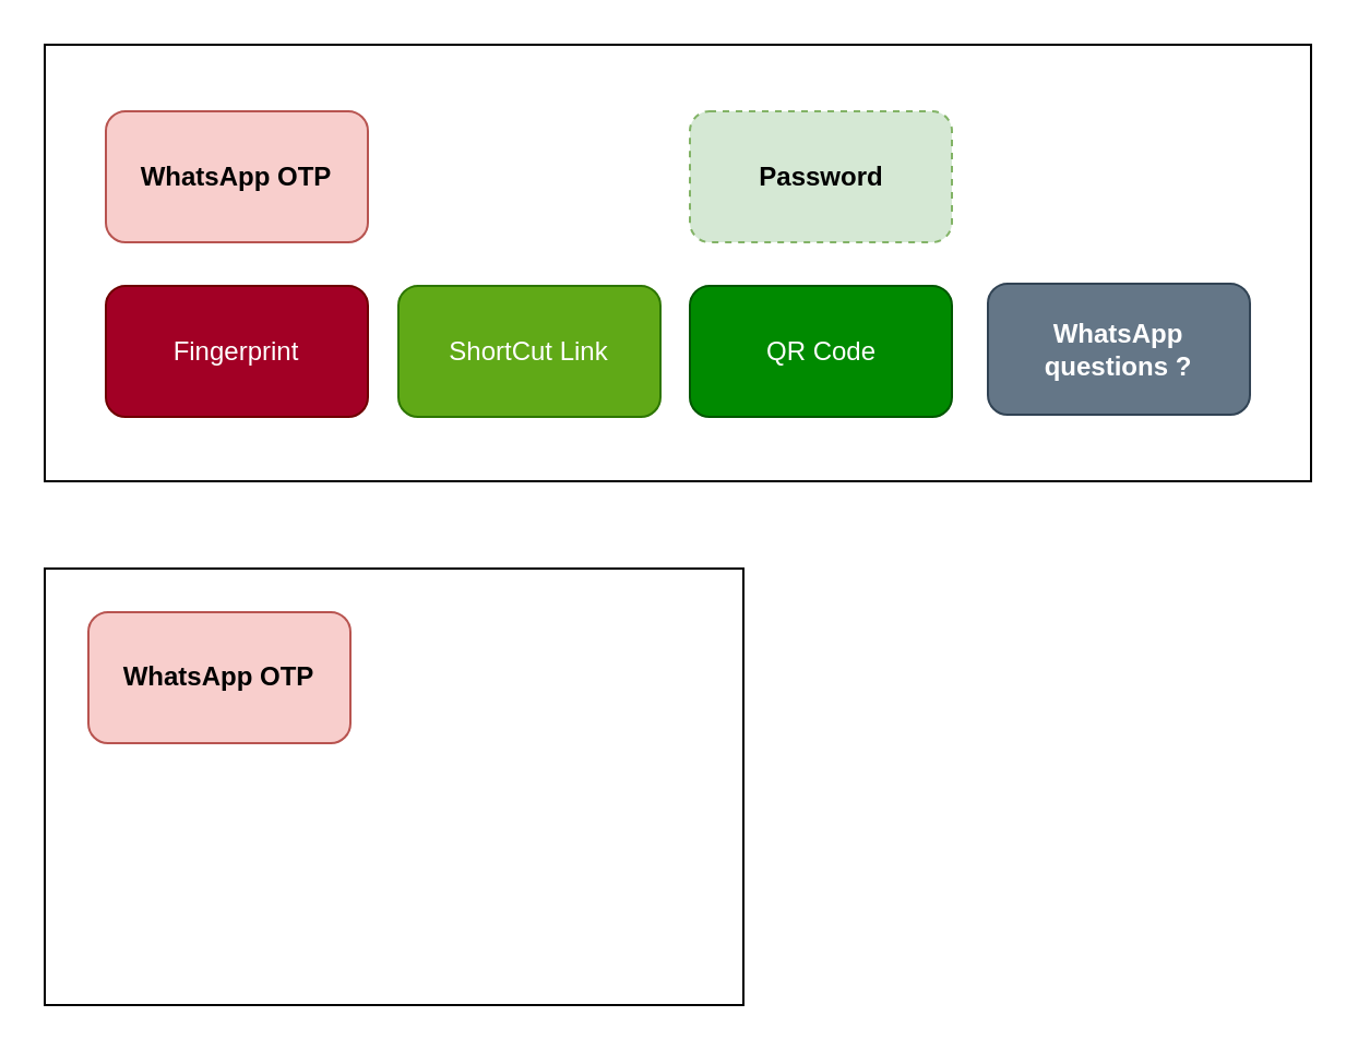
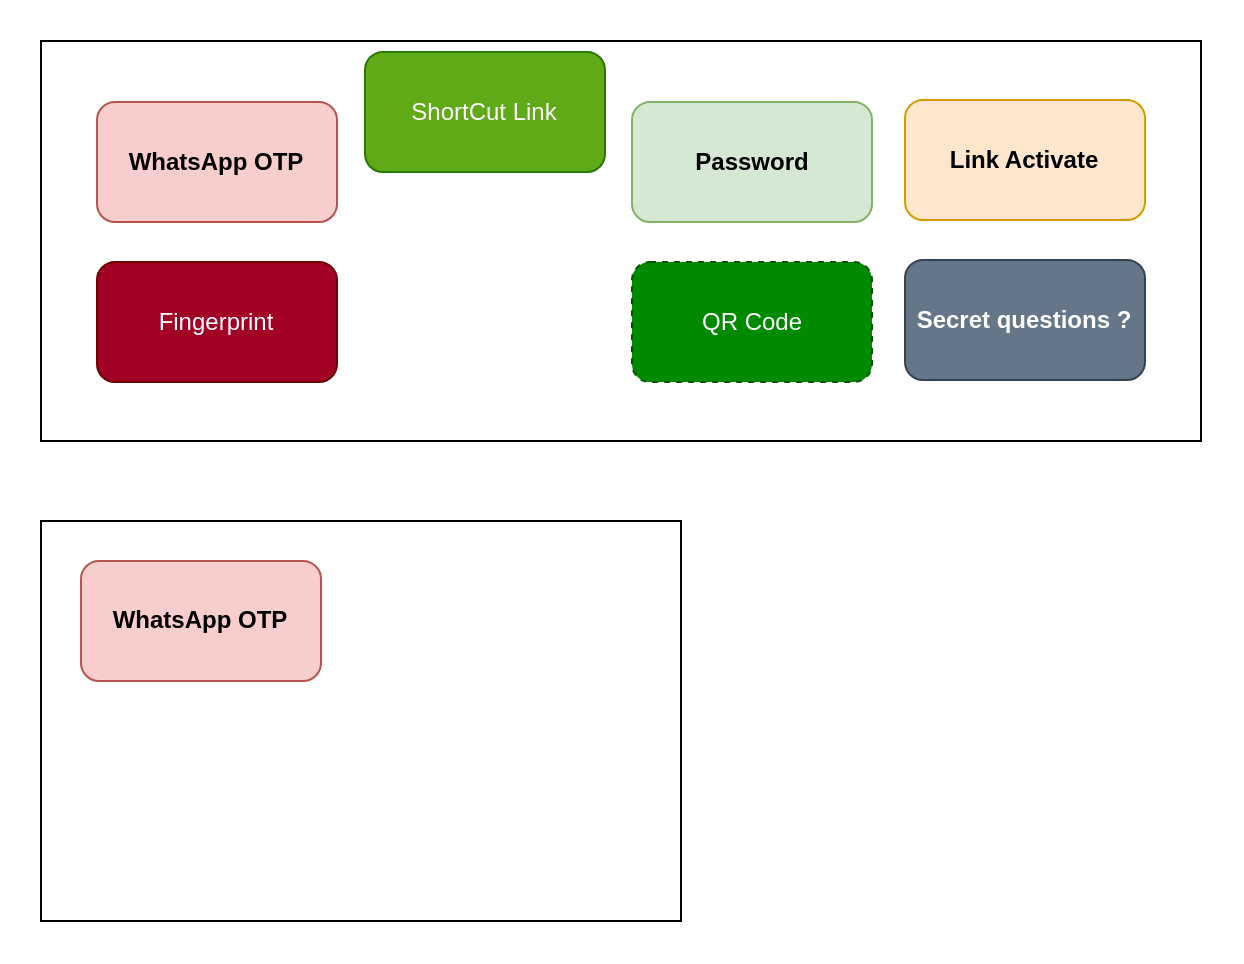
  <mxCell id="0" />
  <mxCell id="1" parent="0" />
  <mxCell id="2" value="" style="rounded=0;whiteSpace=wrap;html=1;" vertex="1" parent="1"><mxGeometry x="20" y="260" width="320" height="200" as="geometry" /></mxCell>
  <mxCell id="3" value="WhatsApp OTP" style="rounded=1;whiteSpace=wrap;html=1;fillColor=#f8cecc;strokeColor=#b85450;fontStyle=1" vertex="1" parent="1"><mxGeometry x="40" y="280" width="120" height="60" as="geometry" /></mxCell>
  <mxCell id="4" value="" style="group" vertex="1" connectable="0" parent="1"><mxGeometry x="20" y="20" width="580" height="200" as="geometry" /></mxCell>
  <mxCell id="5" value="" style="rounded=0;whiteSpace=wrap;html=1;" vertex="1" parent="4"><mxGeometry width="580" height="200" as="geometry" /></mxCell>
  <mxCell id="6" value="WhatsApp OTP" style="rounded=1;whiteSpace=wrap;html=1;fillColor=#f8cecc;strokeColor=#b85450;fontStyle=1" vertex="1" parent="4"><mxGeometry x="28" y="30.5" width="120" height="60" as="geometry" /></mxCell>
- <mxCell id="7" value="Password" style="rounded=1;whiteSpace=wrap;html=1;fillColor=#d5e8d4;strokeColor=#82b366;fontStyle=1;dashed=1;" vertex="1" parent="4"><mxGeometry x="295.5" y="30.5" width="120" height="60" as="geometry" /></mxCell>
+ <mxCell id="7" value="Password" style="rounded=1;whiteSpace=wrap;html=1;fillColor=#d5e8d4;strokeColor=#82b366;fontStyle=1" vertex="1" parent="4"><mxGeometry x="295.5" y="30.5" width="120" height="60" as="geometry" /></mxCell>
+ <mxCell id="8" value="Link Activate" style="rounded=1;whiteSpace=wrap;html=1;fillColor=#ffe6cc;strokeColor=#d79b00;fontStyle=1" vertex="1" parent="4"><mxGeometry x="432" y="29.5" width="120" height="60" as="geometry" /></mxCell>
  <mxCell id="9" value="Fingerprint" style="rounded=1;whiteSpace=wrap;html=1;fontStyle=0;fillColor=#a20025;fontColor=#ffffff;strokeColor=#6F0000;" vertex="1" parent="4"><mxGeometry x="28" y="110.5" width="120" height="60" as="geometry" /></mxCell>
- <mxCell id="10" value="ShortCut Link" style="rounded=1;whiteSpace=wrap;html=1;fillColor=#60a917;fontColor=#ffffff;strokeColor=#2D7600;fontStyle=0" vertex="1" parent="4"><mxGeometry x="162" y="110.5" width="120" height="60" as="geometry" /></mxCell>
- <mxCell id="11" value="QR Code" style="rounded=1;whiteSpace=wrap;html=1;fillColor=#008a00;fontColor=#ffffff;strokeColor=#005700;fontStyle=0" vertex="1" parent="4"><mxGeometry x="295.5" y="110.5" width="120" height="60" as="geometry" /></mxCell>
- <mxCell id="12" value="WhatsApp questions ?" style="rounded=1;whiteSpace=wrap;html=1;fontStyle=1;fillColor=#647687;fontColor=#ffffff;strokeColor=#314354;" vertex="1" parent="4"><mxGeometry x="432" y="109.5" width="120" height="60" as="geometry" /></mxCell>
+ <mxCell id="10" value="ShortCut Link" style="rounded=1;whiteSpace=wrap;html=1;fillColor=#60a917;fontColor=#ffffff;strokeColor=#2D7600;fontStyle=0" vertex="1" parent="4"><mxGeometry x="162" y="5.5" width="120" height="60" as="geometry" /></mxCell>
+ <mxCell id="11" value="QR Code" style="rounded=1;whiteSpace=wrap;html=1;fillColor=#008a00;fontColor=#ffffff;strokeColor=#005700;fontStyle=0;dashed=1;" vertex="1" parent="4"><mxGeometry x="295.5" y="110.5" width="120" height="60" as="geometry" /></mxCell>
+ <mxCell id="12" value="Secret questions ?" style="rounded=1;whiteSpace=wrap;html=1;fontStyle=1;fillColor=#647687;fontColor=#ffffff;strokeColor=#314354;" vertex="1" parent="4"><mxGeometry x="432" y="109.5" width="120" height="60" as="geometry" /></mxCell>
